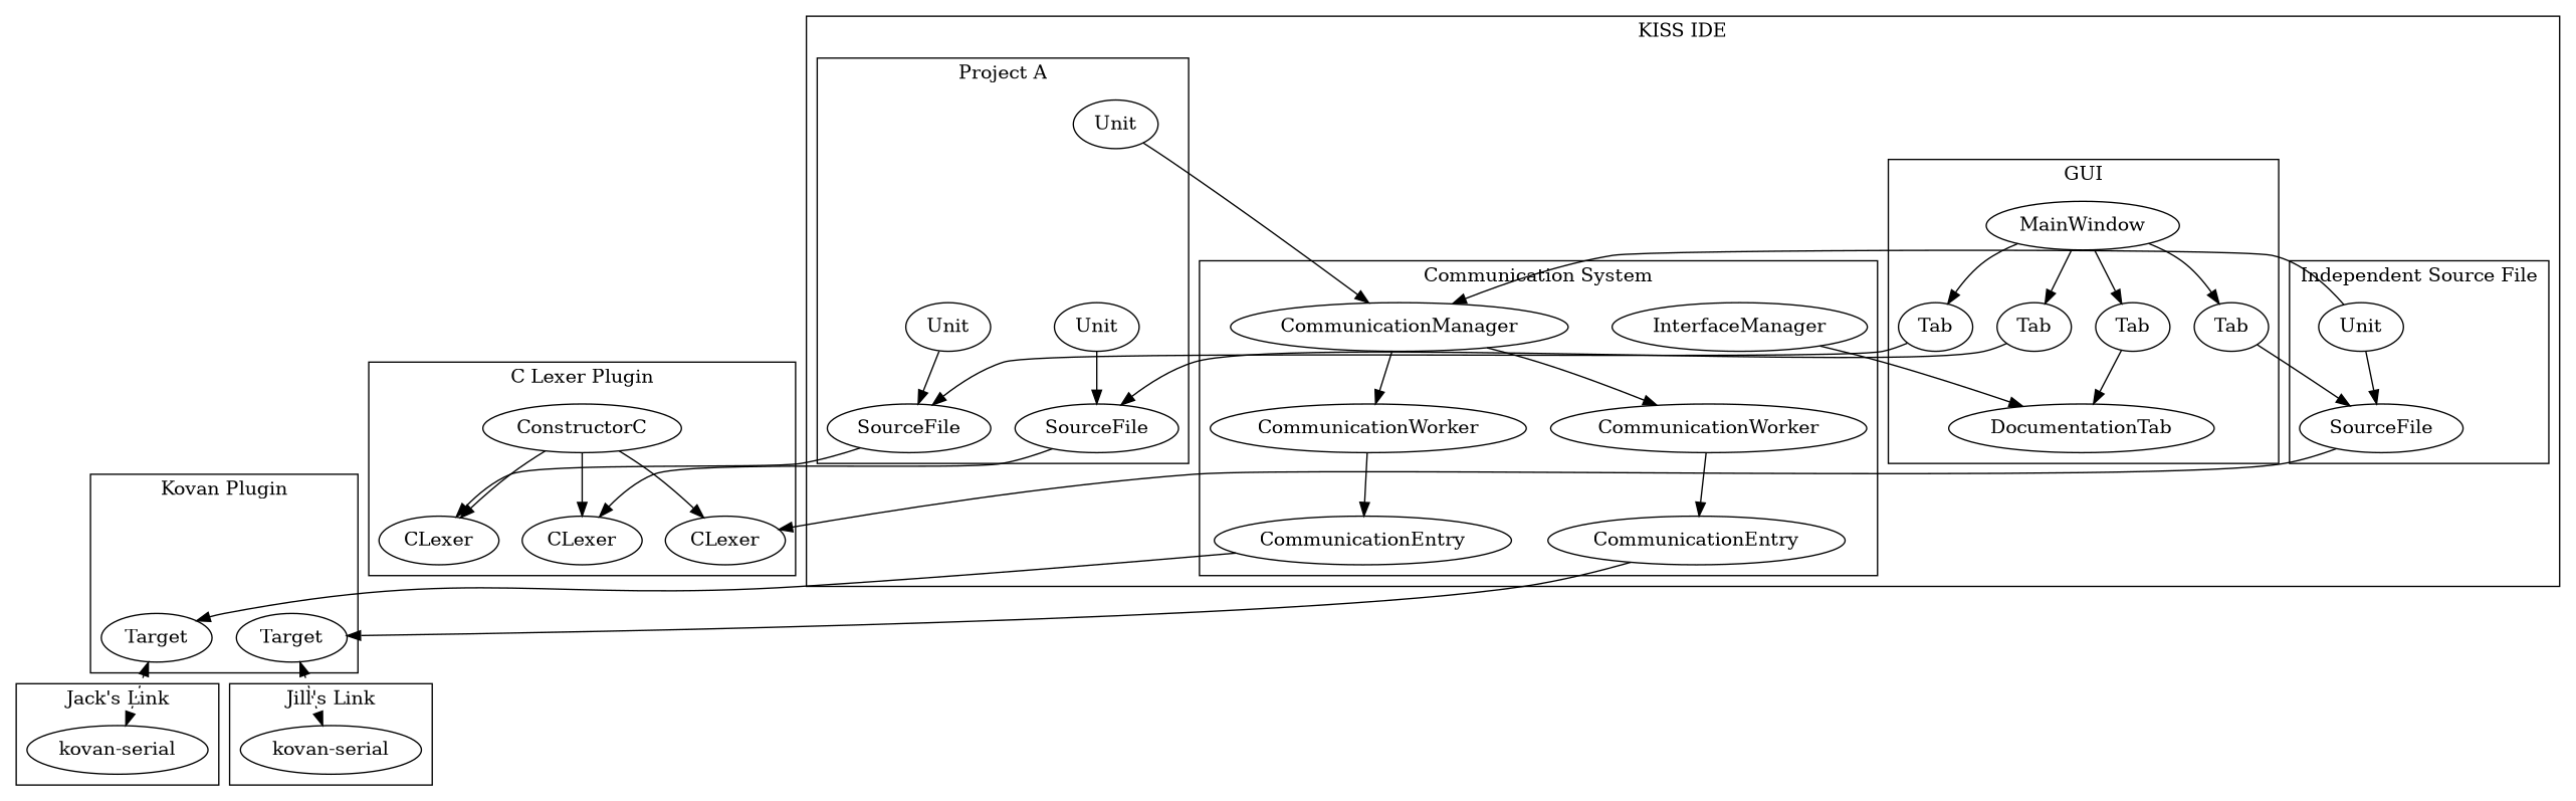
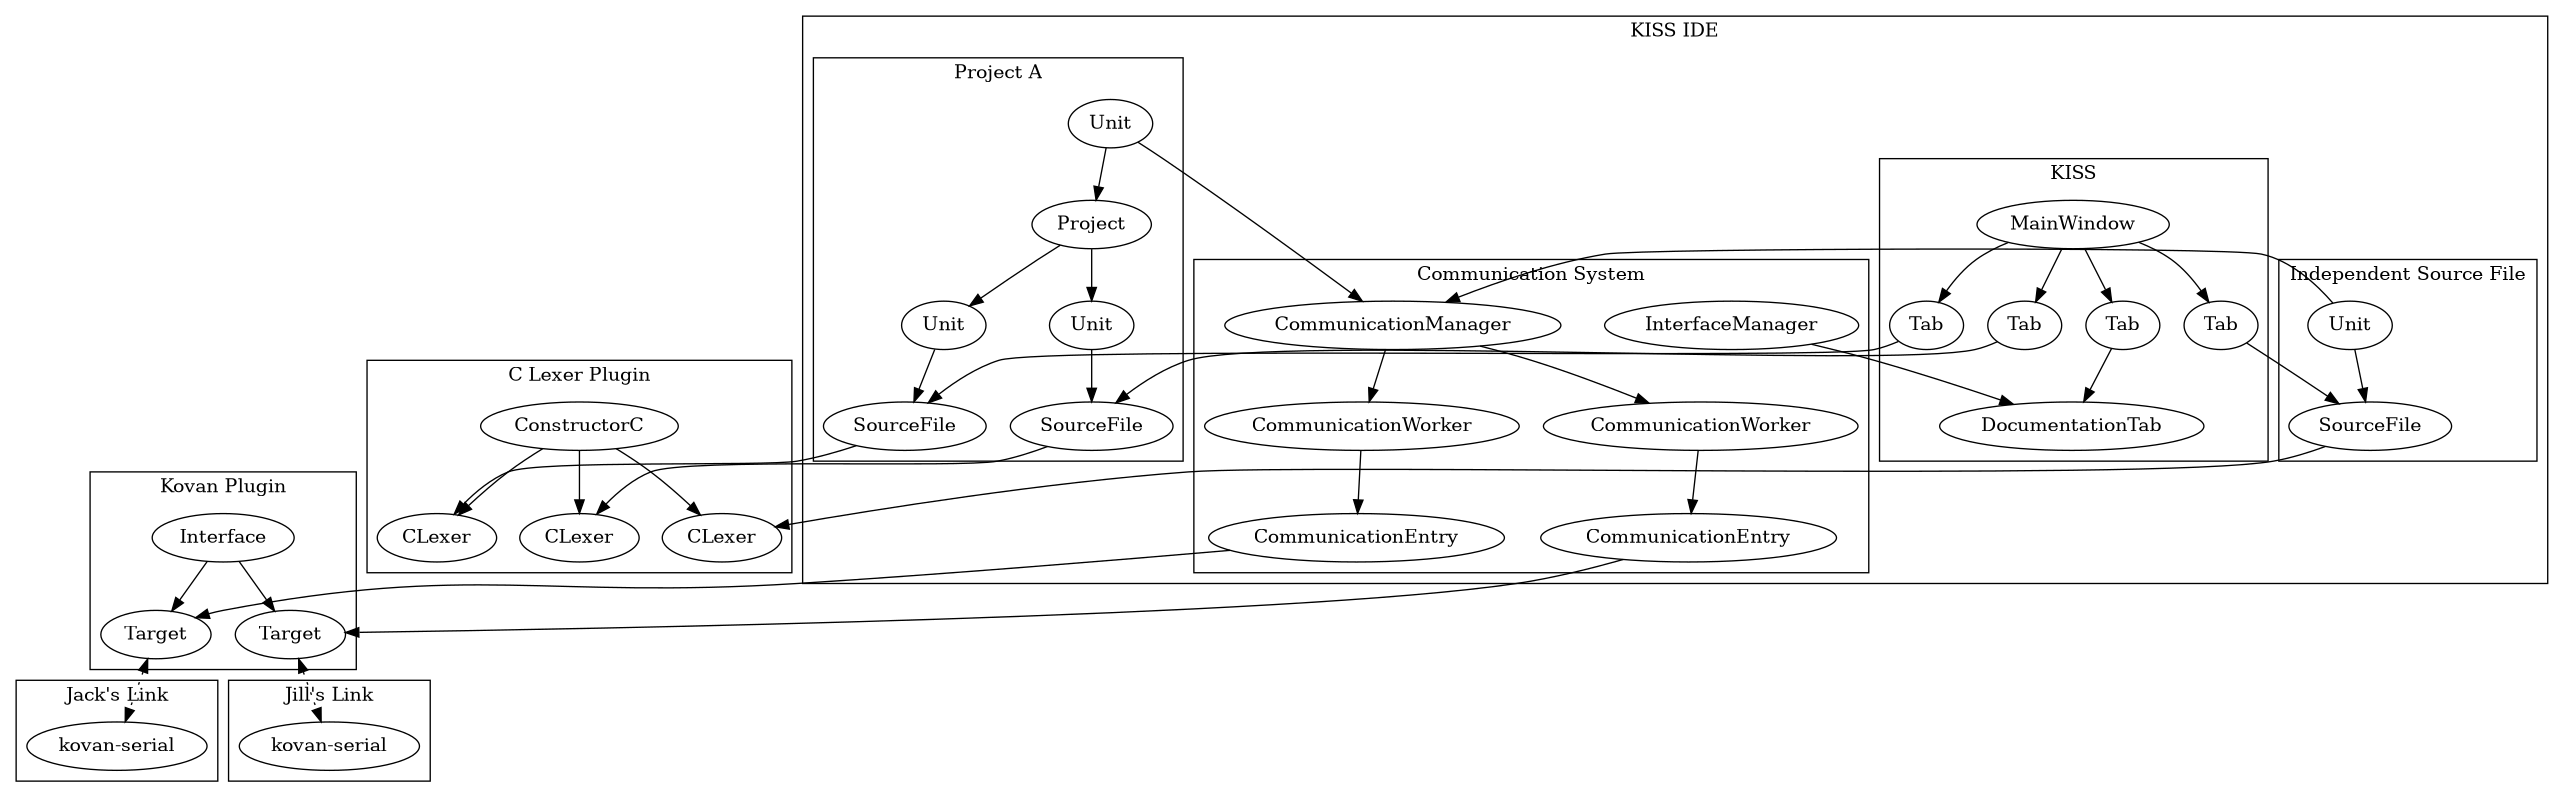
  digraph {
    n1 [label=Tab]
    MainWindow
    n3 [label=Tab]
    n4 [label=Tab]
    n5 [label=Tab]
    DocumentationTab
    n7 [label=SourceFile]
    n8 [label=Unit]
    n9 [label=SourceFile]
    n10 [label=SourceFile]
    n11 [label=Unit]
+   Project
    n13 [label=Unit]
    n14 [label=Unit]
    n15 [label=CommunicationWorker]
    n16 [label=CommunicationEntry]
    n17 [label=CommunicationWorker]
    n18 [label=CommunicationEntry]
    InterfaceManager
    CommunicationManager
    n21 [label=CLexer]
    n22 [label=CLexer]
    n23 [label=CLexer]
    ConstructorC
    n25 [label=Target]
    n26 [label=Target]
+   Interface
    n28 [label="kovan-serial"]
    n29 [label="kovan-serial"]
    subgraph cluster_1 {
      label="KISS IDE"
      subgraph cluster_2 {
-       label=GUI
+       label=KISS
        n1
        MainWindow
        n3
        n4
        n5
        DocumentationTab
      }
      subgraph cluster_3 {
        label="Independent Source File"
        n7
        n8
      }
      subgraph cluster_4 {
        label="Project A"
        n9
        n10
        n11
+       Project
        n13
        n14
      }
      subgraph cluster_5 {
        label="Communication System"
        n15
        n16
        n17
        n18
        InterfaceManager
        CommunicationManager
      }
    }
    subgraph cluster_6 {
      label="C Lexer Plugin"
      n21
      n22
      n23
      ConstructorC
    }
    subgraph cluster_7 {
      label="Kovan Plugin"
      n25
      n26
+     Interface
    }
    subgraph cluster_8 {
      label="Jack's Link"
      n28
    }
    subgraph cluster_9 {
      label="Jill's Link"
      n29
    }
    n1 -> n7
    MainWindow -> n1
    MainWindow -> n3
    MainWindow -> n4
    MainWindow -> n5
    n3 -> n9
    n4 -> n10
    n5 -> DocumentationTab
    n7 -> n21
    n8 -> n7
    n8 -> CommunicationManager
    n9 -> n22
    n10 -> n23
+   n11 -> Project
    n11 -> CommunicationManager
+   Project -> n13
+   Project -> n14
    n13 -> n9
    n14 -> n10
    n15 -> n16
    n16 -> n25
    n17 -> n18
    n18 -> n26
    InterfaceManager -> DocumentationTab
    CommunicationManager -> n15
    CommunicationManager -> n17
    ConstructorC -> n21
    ConstructorC -> n22
    ConstructorC -> n23
    n25 -> n28 [dir=both style=dotted]
    n26 -> n29 [dir=both style=dotted]
+   Interface -> n25
+   Interface -> n26
  }
